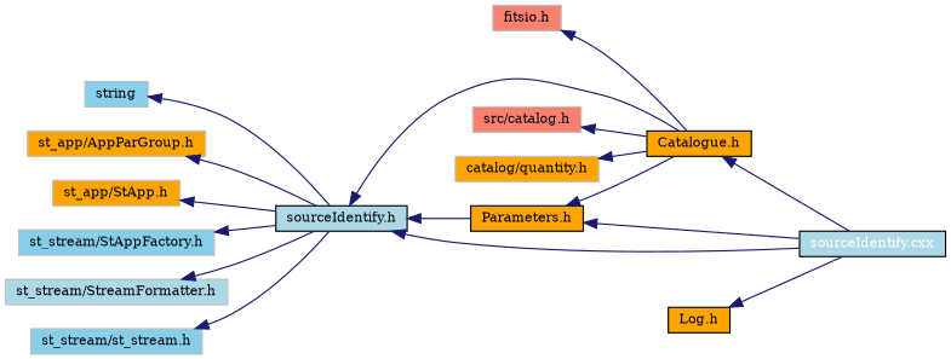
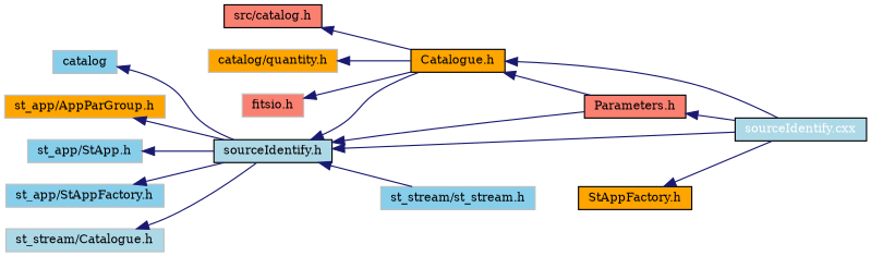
  digraph {
    fontname="DejaVu Serif"
    rankdir=LR
    node [color=grey75 fillcolor=orange fontname="DejaVu Serif" fontsize=10 shape=box style=filled]
    edge [color=midnightblue dir=back fontname="DejaVu Serif" fontsize=10 style=solid]
    n1 [color=black fillcolor=lightblue fontcolor=white height=0.2 label="sourceIdentify.cxx" width=0.4]
    n2 [color=black fillcolor=lightblue height=0.2 label="sourceIdentify.h" width=0.4]
-   n3 [color=black height=0.2 label="Parameters.h" width=0.4]
+   n3 [color=black fillcolor=salmon height=0.2 label="Parameters.h" width=0.4]
    n4 [color=black height=0.2 label="Catalogue.h" width=0.4]
-   n5 [color=black height=0.2 label="Log.h" width=0.4]
-   n6 [fillcolor=skyblue height=0.2 label=string width=0.4]
+   n5 [color=black height=0.2 label="StAppFactory.h" width=0.4]
+   n6 [fillcolor=skyblue height=0.2 label=catalog width=0.4]
    n7 [height=0.2 label="st_app/AppParGroup.h" width=0.4]
-   n8 [height=0.2 label="st_app/StApp.h" width=0.4]
-   n9 [fillcolor=skyblue height=0.2 label="st_stream/StAppFactory.h" width=0.4]
-   n10 [fillcolor=lightblue height=0.2 label="st_stream/StreamFormatter.h" width=0.4]
+   n8 [fillcolor=skyblue height=0.2 label="st_app/StApp.h" width=0.4]
+   n9 [fillcolor=skyblue height=0.2 label="st_app/StAppFactory.h" width=0.4]
+   n10 [fillcolor=lightblue height=0.2 label="st_stream/Catalogue.h" width=0.4]
    n11 [fillcolor=skyblue height=0.2 label="st_stream/st_stream.h" width=0.4]
-   n12 [fillcolor=salmon height=0.2 label="src/catalog.h" width=0.4]
+   n12 [color=black fillcolor=salmon height=0.2 label="src/catalog.h" width=0.4]
    n13 [height=0.2 label="catalog/quantity.h" width=0.4]
    n14 [fillcolor=salmon height=0.2 label="fitsio.h" width=0.4]
    n2 -> n1
    n2 -> n3
    n2 -> n4
    n3 -> n1
-   n3 -> n4
+   n4 -> n3
    n4 -> n1
    n5 -> n1
    n6 -> n2
    n7 -> n2
    n8 -> n2
    n9 -> n2
    n10 -> n2
-   n11 -> n2
+   n2 -> n11
    n12 -> n4
    n13 -> n4
    n14 -> n4
  }
